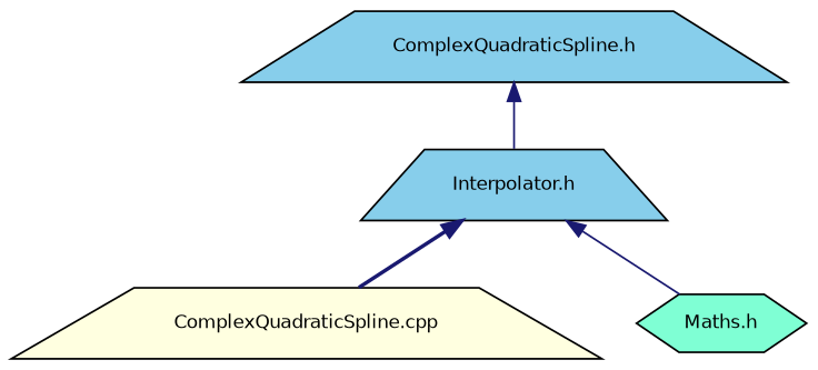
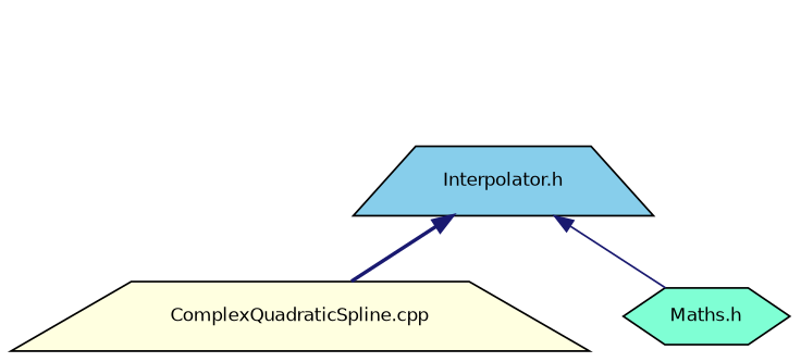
  digraph {
    node [color=black fillcolor=skyblue fontname=Helvetica fontsize=10 shape=trapezium style=filled]
    edge [color=midnightblue dir=back fontname=Helvetica fontsize=10 labelfontname=Helvetica labelfontsize=10 style=solid]
-   n1 [fontcolor=black height=0.2 label="ComplexQuadraticSpline.h" width=0.4]
    n2 [height=0.2 label="Interpolator.h" width=0.4]
    n3 [fillcolor=lightyellow height=0.2 label="ComplexQuadraticSpline.cpp" width=0.4]
    n4 [fillcolor=aquamarine height=0.2 label="Maths.h" shape=hexagon width=0.4]
-   n1 -> n2
    n2 -> n3 [style=bold]
    n2 -> n4
  }
